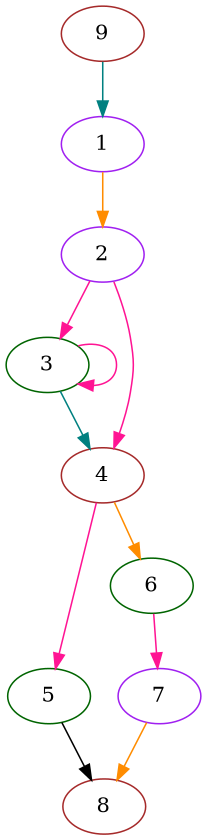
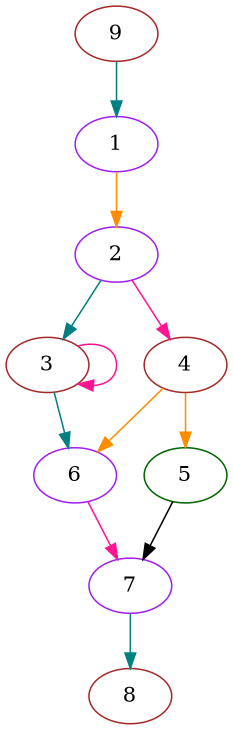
  digraph {
    node [color=purple]
    edge [color=darkorange]
    1
    2
-   3 [color=darkgreen]
+   3 [color=brown]
    4 [color=brown]
    5 [color=darkgreen]
-   6 [color=darkgreen]
+   6
    7
    8 [color=brown]
    9 [color=brown]
    1 -> 2
-   2 -> 3 [color=deeppink]
+   2 -> 3 [color=teal]
    2 -> 4 [color=deeppink]
    3 -> 3 [color=deeppink]
-   3 -> 4 [color=teal]
-   4 -> 5 [color=deeppink]
+   3 -> 6 [color=teal]
+   4 -> 5
    4 -> 6
-   5 -> 8 [color=black]
+   5 -> 7 [color=black]
    6 -> 7 [color=deeppink]
-   7 -> 8
+   7 -> 8 [color=teal]
    9 -> 1 [color=teal]
  }
